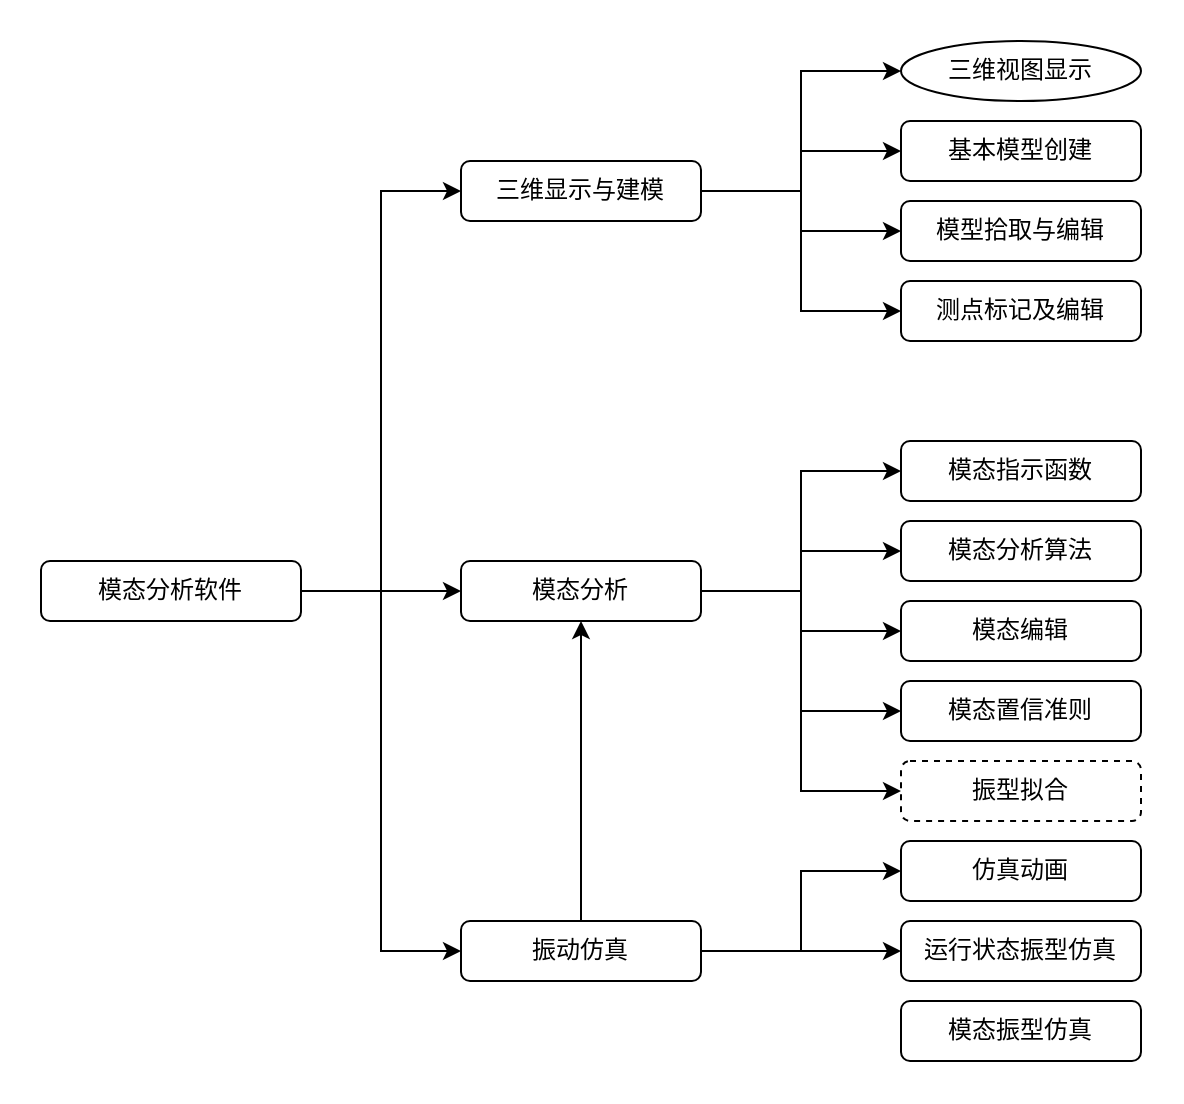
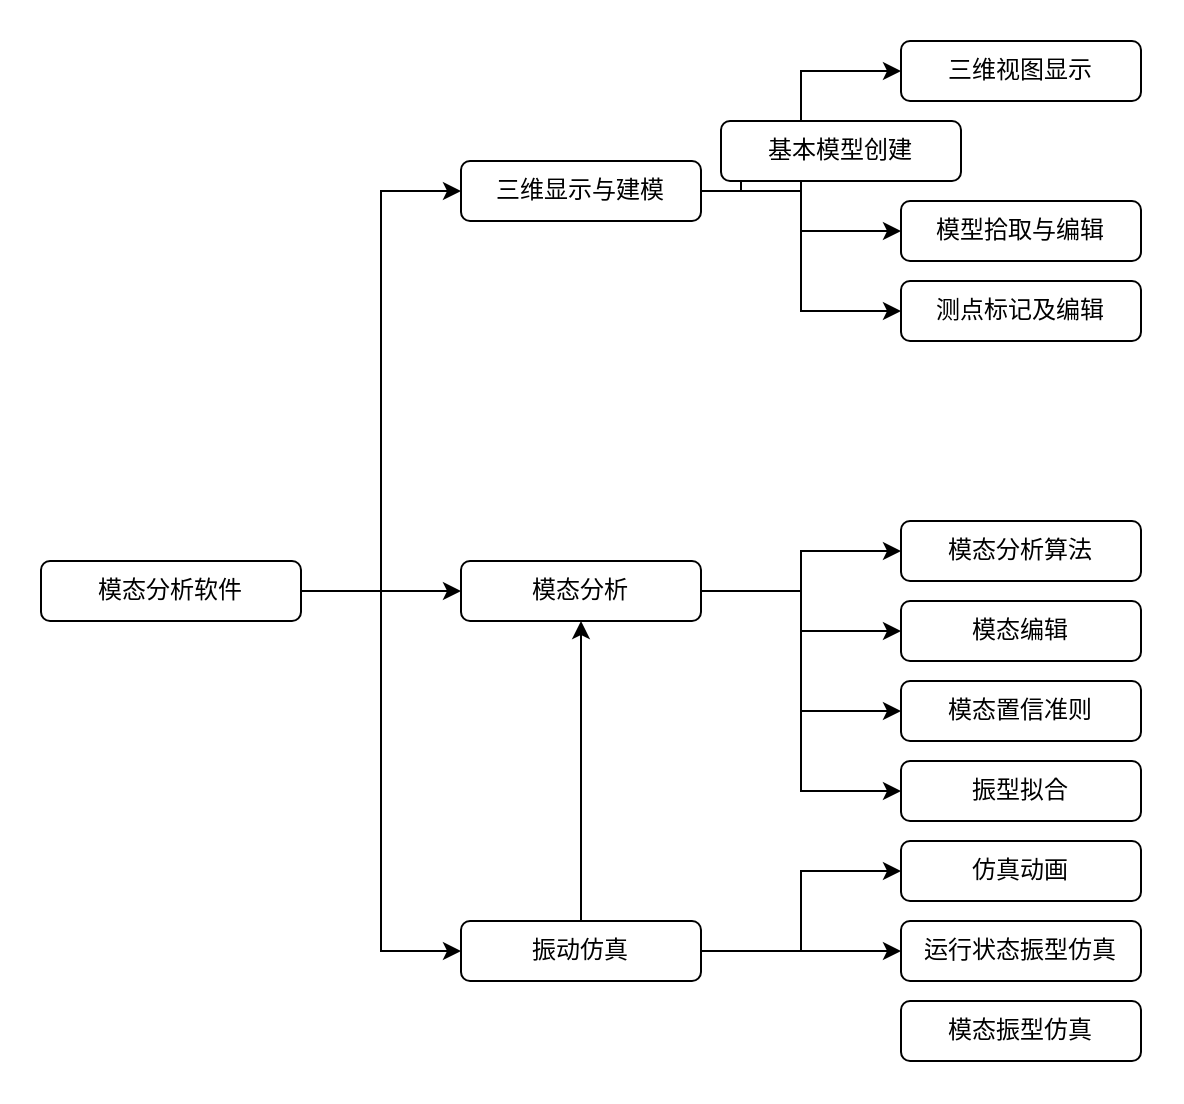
  <mxCell id="0" />
  <mxCell id="1" parent="0" />
  <mxCell id="2" style="edgeStyle=orthogonalEdgeStyle;rounded=0;orthogonalLoop=1;jettySize=auto;html=1;fontSize=12;" edge="1" parent="1" source="5" target="16"><mxGeometry relative="1" as="geometry" /></mxCell>
  <mxCell id="3" style="edgeStyle=orthogonalEdgeStyle;rounded=0;orthogonalLoop=1;jettySize=auto;html=1;entryX=0;entryY=0.5;entryDx=0;entryDy=0;fontSize=12;" edge="1" parent="1" source="5" target="10"><mxGeometry relative="1" as="geometry" /></mxCell>
  <mxCell id="4" style="edgeStyle=orthogonalEdgeStyle;rounded=0;orthogonalLoop=1;jettySize=auto;html=1;entryX=0;entryY=0.5;entryDx=0;entryDy=0;fontSize=12;" edge="1" parent="1" source="5" target="20"><mxGeometry relative="1" as="geometry" /></mxCell>
  <mxCell id="5" value="模态分析软件" style="rounded=1;whiteSpace=wrap;html=1;fontSize=12;" vertex="1" parent="1"><mxGeometry x="20" y="280" width="130" height="30" as="geometry" /></mxCell>
  <mxCell id="6" style="edgeStyle=orthogonalEdgeStyle;rounded=0;orthogonalLoop=1;jettySize=auto;html=1;entryX=0;entryY=0.5;entryDx=0;entryDy=0;fontSize=12;" edge="1" parent="1" source="10" target="32"><mxGeometry relative="1" as="geometry" /></mxCell>
  <mxCell id="7" style="edgeStyle=orthogonalEdgeStyle;rounded=0;orthogonalLoop=1;jettySize=auto;html=1;entryX=0;entryY=0.5;entryDx=0;entryDy=0;fontSize=12;" edge="1" parent="1" source="10" target="21"><mxGeometry relative="1" as="geometry" /></mxCell>
  <mxCell id="8" style="edgeStyle=orthogonalEdgeStyle;rounded=0;orthogonalLoop=1;jettySize=auto;html=1;entryX=0;entryY=0.5;entryDx=0;entryDy=0;fontSize=12;" edge="1" parent="1" source="10" target="23"><mxGeometry relative="1" as="geometry" /></mxCell>
  <mxCell id="9" style="edgeStyle=orthogonalEdgeStyle;rounded=0;orthogonalLoop=1;jettySize=auto;html=1;entryX=0;entryY=0.5;entryDx=0;entryDy=0;fontSize=12;" edge="1" parent="1" source="10" target="24"><mxGeometry relative="1" as="geometry" /></mxCell>
  <mxCell id="10" value="三维显示与建模" style="rounded=1;whiteSpace=wrap;html=1;fontSize=12;" vertex="1" parent="1"><mxGeometry x="230" y="80" width="120" height="30" as="geometry" /></mxCell>
- <mxCell id="11" style="edgeStyle=orthogonalEdgeStyle;rounded=0;orthogonalLoop=1;jettySize=auto;html=1;entryX=0;entryY=0.5;entryDx=0;entryDy=0;fontSize=12;" edge="1" parent="1" source="16" target="31"><mxGeometry relative="1" as="geometry" /></mxCell>
  <mxCell id="12" style="edgeStyle=orthogonalEdgeStyle;rounded=0;orthogonalLoop=1;jettySize=auto;html=1;entryX=0;entryY=0.5;entryDx=0;entryDy=0;fontSize=12;" edge="1" parent="1" source="16" target="22"><mxGeometry relative="1" as="geometry" /></mxCell>
  <mxCell id="13" style="edgeStyle=orthogonalEdgeStyle;rounded=0;orthogonalLoop=1;jettySize=auto;html=1;entryX=0;entryY=0.5;entryDx=0;entryDy=0;fontSize=12;" edge="1" parent="1" source="16" target="25"><mxGeometry relative="1" as="geometry" /></mxCell>
  <mxCell id="14" style="edgeStyle=orthogonalEdgeStyle;rounded=0;orthogonalLoop=1;jettySize=auto;html=1;entryX=0;entryY=0.5;entryDx=0;entryDy=0;fontSize=12;" edge="1" parent="1" source="16" target="26"><mxGeometry relative="1" as="geometry" /></mxCell>
  <mxCell id="15" style="edgeStyle=orthogonalEdgeStyle;rounded=0;orthogonalLoop=1;jettySize=auto;html=1;entryX=0;entryY=0.5;entryDx=0;entryDy=0;fontSize=12;" edge="1" parent="1" source="16" target="27"><mxGeometry relative="1" as="geometry" /></mxCell>
  <mxCell id="16" value="模态分析" style="rounded=1;whiteSpace=wrap;html=1;fontSize=12;" vertex="1" parent="1"><mxGeometry x="230" y="280" width="120" height="30" as="geometry" /></mxCell>
  <mxCell id="17" style="edgeStyle=orthogonalEdgeStyle;rounded=0;orthogonalLoop=1;jettySize=auto;html=1;entryX=0;entryY=0.5;entryDx=0;entryDy=0;fontSize=12;" edge="1" parent="1" source="20" target="28"><mxGeometry relative="1" as="geometry" /></mxCell>
  <mxCell id="18" style="edgeStyle=orthogonalEdgeStyle;rounded=0;orthogonalLoop=1;jettySize=auto;html=1;entryX=0;entryY=0.5;entryDx=0;entryDy=0;fontSize=12;" edge="1" parent="1" source="20" target="29"><mxGeometry relative="1" as="geometry" /></mxCell>
  <mxCell id="19" style="edgeStyle=orthogonalEdgeStyle;rounded=0;orthogonalLoop=1;jettySize=auto;html=1;fontSize=12;" edge="1" parent="1" source="20" target="16"><mxGeometry relative="1" as="geometry" /></mxCell>
  <mxCell id="20" value="振动仿真" style="rounded=1;whiteSpace=wrap;html=1;fontSize=12;" vertex="1" parent="1"><mxGeometry x="230" y="460" width="120" height="30" as="geometry" /></mxCell>
- <mxCell id="21" value="基本模型创建" style="rounded=1;whiteSpace=wrap;html=1;fontSize=12;" vertex="1" parent="1"><mxGeometry x="450" y="60" width="120" height="30" as="geometry" /></mxCell>
+ <mxCell id="21" value="基本模型创建" style="rounded=1;whiteSpace=wrap;html=1;fontSize=12;" vertex="1" parent="1"><mxGeometry x="360" y="60" width="120" height="30" as="geometry" /></mxCell>
  <mxCell id="22" value="模态分析算法" style="rounded=1;whiteSpace=wrap;html=1;fontSize=12;" vertex="1" parent="1"><mxGeometry x="450" y="260" width="120" height="30" as="geometry" /></mxCell>
  <mxCell id="23" value="模型拾取与编辑" style="rounded=1;whiteSpace=wrap;html=1;fontSize=12;" vertex="1" parent="1"><mxGeometry x="450" y="100" width="120" height="30" as="geometry" /></mxCell>
  <mxCell id="24" value="测点标记及编辑" style="rounded=1;whiteSpace=wrap;html=1;fontSize=12;" vertex="1" parent="1"><mxGeometry x="450" y="140" width="120" height="30" as="geometry" /></mxCell>
  <mxCell id="25" value="模态编辑" style="rounded=1;whiteSpace=wrap;html=1;fontSize=12;" vertex="1" parent="1"><mxGeometry x="450" y="300" width="120" height="30" as="geometry" /></mxCell>
  <mxCell id="26" value="模态置信准则" style="rounded=1;whiteSpace=wrap;html=1;fontSize=12;" vertex="1" parent="1"><mxGeometry x="450" y="340" width="120" height="30" as="geometry" /></mxCell>
- <mxCell id="27" value="振型拟合" style="rounded=1;whiteSpace=wrap;html=1;fontSize=12;dashed=1;" vertex="1" parent="1"><mxGeometry x="450" y="380" width="120" height="30" as="geometry" /></mxCell>
+ <mxCell id="27" value="振型拟合" style="rounded=1;whiteSpace=wrap;html=1;fontSize=12;" vertex="1" parent="1"><mxGeometry x="450" y="380" width="120" height="30" as="geometry" /></mxCell>
  <mxCell id="28" value="仿真动画" style="rounded=1;whiteSpace=wrap;html=1;fontSize=12;" vertex="1" parent="1"><mxGeometry x="450" y="420" width="120" height="30" as="geometry" /></mxCell>
  <mxCell id="29" value="运行状态振型仿真" style="rounded=1;whiteSpace=wrap;html=1;fontSize=12;" vertex="1" parent="1"><mxGeometry x="450" y="460" width="120" height="30" as="geometry" /></mxCell>
  <mxCell id="30" value="模态振型仿真" style="rounded=1;whiteSpace=wrap;html=1;fontSize=12;" vertex="1" parent="1"><mxGeometry x="450" y="500" width="120" height="30" as="geometry" /></mxCell>
- <mxCell id="31" value="模态指示函数" style="rounded=1;whiteSpace=wrap;html=1;fontSize=12;" vertex="1" parent="1"><mxGeometry x="450" y="220" width="120" height="30" as="geometry" /></mxCell>
- <mxCell id="32" value="三维视图显示" style="ellipse;whiteSpace=wrap;html=1;fontSize=12;" vertex="1" parent="1"><mxGeometry x="450" y="20" width="120" height="30" as="geometry" /></mxCell>
+ <mxCell id="32" value="三维视图显示" style="rounded=1;whiteSpace=wrap;html=1;fontSize=12;" vertex="1" parent="1"><mxGeometry x="450" y="20" width="120" height="30" as="geometry" /></mxCell>
